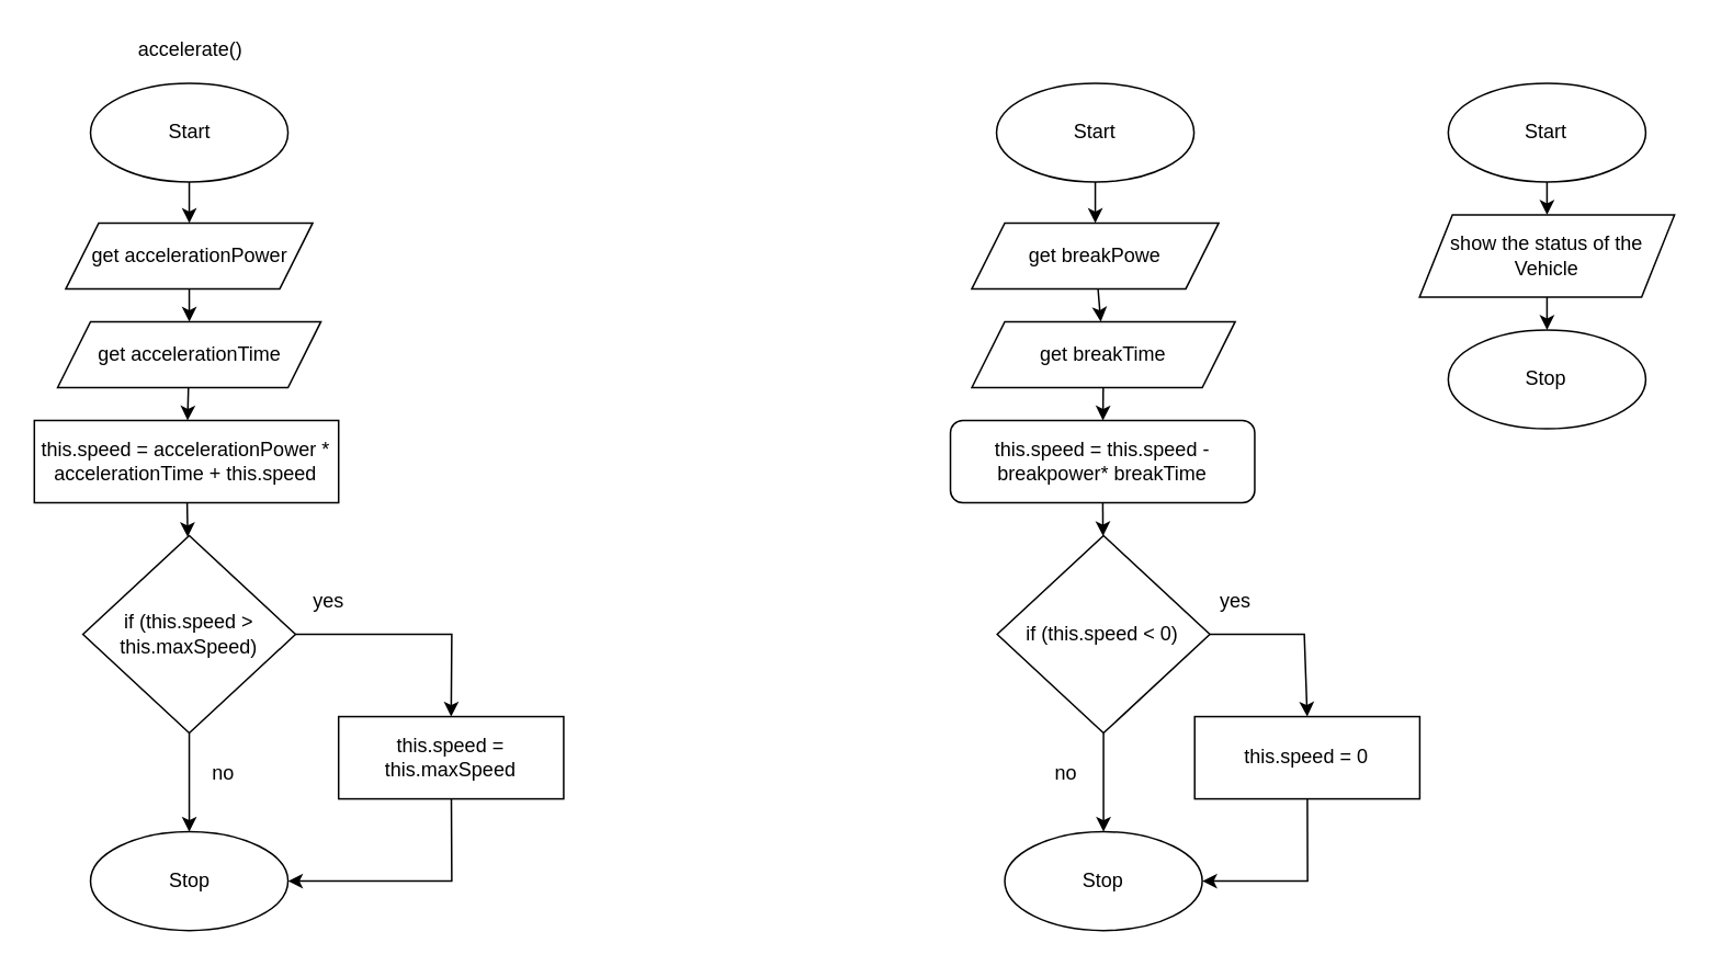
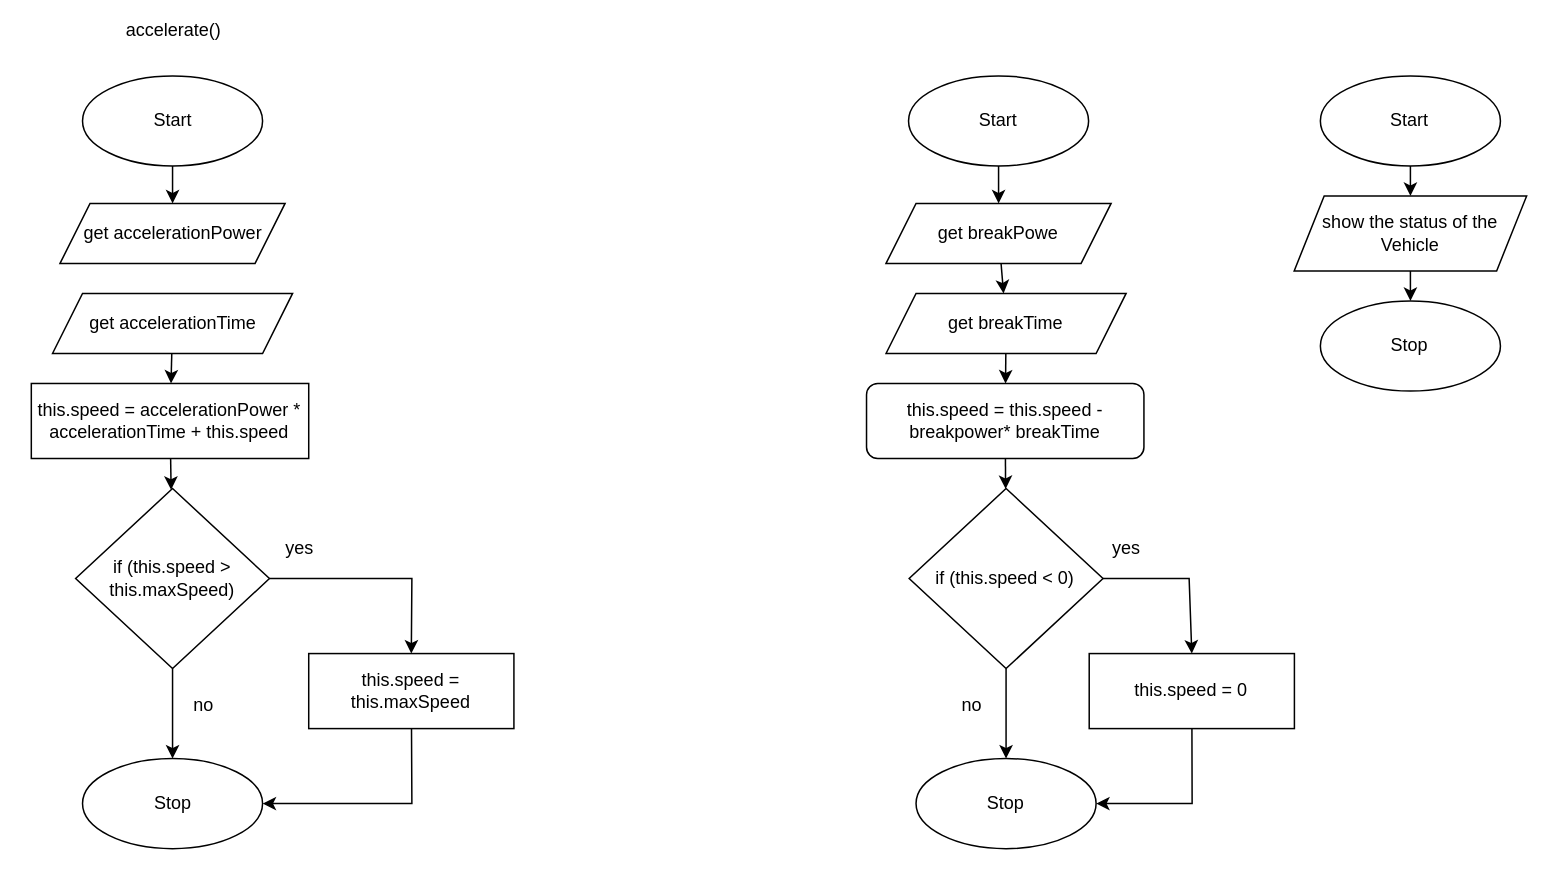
  <mxCell id="0" />
  <mxCell id="1" parent="0" />
  <mxCell id="2" value="" style="edgeStyle=none;html=1;" parent="1" source="3" target="5" edge="1"><mxGeometry relative="1" as="geometry" /></mxCell>
  <mxCell id="3" value="Start" style="ellipse;whiteSpace=wrap;html=1;" parent="1" vertex="1"><mxGeometry x="879.47" y="50" width="120" height="60" as="geometry" /></mxCell>
  <mxCell id="4" value="" style="edgeStyle=none;html=1;" parent="1" source="5" target="6" edge="1"><mxGeometry relative="1" as="geometry" /></mxCell>
  <mxCell id="5" value="show the status of the Vehicle" style="shape=parallelogram;perimeter=parallelogramPerimeter;whiteSpace=wrap;html=1;fixedSize=1;" parent="1" vertex="1"><mxGeometry x="862" y="130" width="154.94" height="50" as="geometry" /></mxCell>
  <mxCell id="6" value="Stop" style="ellipse;whiteSpace=wrap;html=1;" parent="1" vertex="1"><mxGeometry x="879.47" y="200" width="120" height="60" as="geometry" /></mxCell>
  <mxCell id="7" value="" style="edgeStyle=none;html=1;" parent="1" source="8" target="10" edge="1"><mxGeometry relative="1" as="geometry" /></mxCell>
  <mxCell id="8" value="Start" style="ellipse;whiteSpace=wrap;html=1;" parent="1" vertex="1"><mxGeometry x="54.5" y="50" width="120" height="60" as="geometry" /></mxCell>
- <mxCell id="9" value="" style="edgeStyle=none;html=1;" parent="1" source="10" target="17" edge="1"><mxGeometry relative="1" as="geometry" /></mxCell>
  <mxCell id="10" value="get accelerationPower" style="shape=parallelogram;perimeter=parallelogramPerimeter;whiteSpace=wrap;html=1;fixedSize=1;" parent="1" vertex="1"><mxGeometry x="39.5" y="135" width="150" height="40" as="geometry" /></mxCell>
  <mxCell id="11" value="Stop" style="ellipse;whiteSpace=wrap;html=1;" parent="1" vertex="1"><mxGeometry x="54.5" y="505" width="120" height="60" as="geometry" /></mxCell>
- <mxCell id="12" value="accelerate()" style="text;html=1;align=center;verticalAlign=middle;resizable=0;points=[];autosize=1;strokeColor=none;fillColor=none;" parent="1" vertex="1"><mxGeometry x="74.5" y="20" width="80" height="20" as="geometry" /></mxCell>
+ <mxCell id="12" value="accelerate()" style="text;html=1;align=center;verticalAlign=middle;resizable=0;points=[];autosize=1;strokeColor=none;fillColor=none;" parent="1" vertex="1"><mxGeometry x="74.5" y="10" width="80" height="20" as="geometry" /></mxCell>
  <mxCell id="13" value="" style="edgeStyle=none;html=1;" parent="1" source="14" target="21" edge="1"><mxGeometry relative="1" as="geometry" /></mxCell>
  <mxCell id="14" value="Start" style="ellipse;whiteSpace=wrap;html=1;" parent="1" vertex="1"><mxGeometry x="605" y="50" width="120" height="60" as="geometry" /></mxCell>
  <mxCell id="15" value="Stop" style="ellipse;whiteSpace=wrap;html=1;" parent="1" vertex="1"><mxGeometry x="610" y="505" width="120" height="60" as="geometry" /></mxCell>
  <mxCell id="16" value="" style="edgeStyle=none;html=1;" parent="1" source="17" target="19" edge="1"><mxGeometry relative="1" as="geometry" /></mxCell>
  <mxCell id="17" value="get accelerationTime" style="shape=parallelogram;perimeter=parallelogramPerimeter;whiteSpace=wrap;html=1;fixedSize=1;" parent="1" vertex="1"><mxGeometry x="34.5" y="195" width="160" height="40" as="geometry" /></mxCell>
  <mxCell id="18" value="" style="edgeStyle=none;html=1;" parent="1" source="19" target="28" edge="1"><mxGeometry relative="1" as="geometry" /></mxCell>
  <mxCell id="19" value="this.speed = accelerationPower * accelerationTime + this.speed" style="whiteSpace=wrap;html=1;" parent="1" vertex="1"><mxGeometry x="20.37" y="255" width="184.88" height="50" as="geometry" /></mxCell>
  <mxCell id="20" value="" style="edgeStyle=none;html=1;" parent="1" source="21" target="23" edge="1"><mxGeometry relative="1" as="geometry" /></mxCell>
  <mxCell id="21" value="get breakPowe" style="shape=parallelogram;perimeter=parallelogramPerimeter;whiteSpace=wrap;html=1;fixedSize=1;" parent="1" vertex="1"><mxGeometry x="590" y="135" width="150" height="40" as="geometry" /></mxCell>
  <mxCell id="22" value="" style="edgeStyle=none;html=1;" parent="1" source="23" target="25" edge="1"><mxGeometry relative="1" as="geometry" /></mxCell>
  <mxCell id="23" value="get breakTime" style="shape=parallelogram;perimeter=parallelogramPerimeter;whiteSpace=wrap;html=1;fixedSize=1;" parent="1" vertex="1"><mxGeometry x="590" y="195" width="160" height="40" as="geometry" /></mxCell>
  <mxCell id="24" value="" style="edgeStyle=none;rounded=0;html=1;" parent="1" source="25" target="35" edge="1"><mxGeometry relative="1" as="geometry" /></mxCell>
  <mxCell id="25" value="this.speed = this.speed - breakpower* breakTime" style="whiteSpace=wrap;html=1;rounded=1;" parent="1" vertex="1"><mxGeometry x="577" y="255" width="184.88" height="50" as="geometry" /></mxCell>
  <mxCell id="26" style="edgeStyle=none;html=1;entryX=0.5;entryY=0;entryDx=0;entryDy=0;" parent="1" source="28" target="11" edge="1"><mxGeometry relative="1" as="geometry" /></mxCell>
  <mxCell id="27" style="edgeStyle=none;html=1;entryX=0.5;entryY=0;entryDx=0;entryDy=0;rounded=0;" parent="1" source="28" target="30" edge="1"><mxGeometry relative="1" as="geometry"><Array as="points"><mxPoint x="274" y="385" /></Array></mxGeometry></mxCell>
  <mxCell id="28" value="if (this.speed &amp;gt; this.maxSpeed)" style="rhombus;whiteSpace=wrap;html=1;" parent="1" vertex="1"><mxGeometry x="49.9" y="325" width="129.19" height="120" as="geometry" /></mxCell>
  <mxCell id="29" style="edgeStyle=none;html=1;entryX=1;entryY=0.5;entryDx=0;entryDy=0;rounded=0;" parent="1" source="30" target="11" edge="1"><mxGeometry relative="1" as="geometry"><Array as="points"><mxPoint x="274" y="535" /></Array></mxGeometry></mxCell>
  <mxCell id="30" value="this.speed = this.maxSpeed" style="whiteSpace=wrap;html=1;" parent="1" vertex="1"><mxGeometry x="205.25" y="435" width="136.75" height="50" as="geometry" /></mxCell>
  <mxCell id="31" value="yes" style="text;html=1;align=center;verticalAlign=middle;resizable=0;points=[];autosize=1;strokeColor=none;fillColor=none;" parent="1" vertex="1"><mxGeometry x="184.09" y="355" width="30" height="20" as="geometry" /></mxCell>
  <mxCell id="32" value="no" style="text;html=1;align=center;verticalAlign=middle;resizable=0;points=[];autosize=1;strokeColor=none;fillColor=none;" parent="1" vertex="1"><mxGeometry x="119.5" y="460" width="30" height="20" as="geometry" /></mxCell>
  <mxCell id="33" style="edgeStyle=none;rounded=0;html=1;entryX=0.5;entryY=0;entryDx=0;entryDy=0;" parent="1" source="35" target="37" edge="1"><mxGeometry relative="1" as="geometry"><Array as="points"><mxPoint x="792" y="385" /></Array></mxGeometry></mxCell>
  <mxCell id="34" value="" style="edgeStyle=none;rounded=0;html=1;" parent="1" source="35" target="15" edge="1"><mxGeometry relative="1" as="geometry" /></mxCell>
  <mxCell id="35" value="if (this.speed &amp;lt; 0)" style="rhombus;whiteSpace=wrap;html=1;" parent="1" vertex="1"><mxGeometry x="605.41" y="325" width="129.19" height="120" as="geometry" /></mxCell>
  <mxCell id="36" style="edgeStyle=none;rounded=0;html=1;entryX=1;entryY=0.5;entryDx=0;entryDy=0;" parent="1" source="37" target="15" edge="1"><mxGeometry relative="1" as="geometry"><Array as="points"><mxPoint x="794" y="535" /></Array></mxGeometry></mxCell>
  <mxCell id="37" value="this.speed = 0" style="whiteSpace=wrap;html=1;" parent="1" vertex="1"><mxGeometry x="725.41" y="435" width="136.75" height="50" as="geometry" /></mxCell>
  <mxCell id="38" value="yes" style="text;html=1;align=center;verticalAlign=middle;resizable=0;points=[];autosize=1;strokeColor=none;fillColor=none;" parent="1" vertex="1"><mxGeometry x="734.6" y="355" width="30" height="20" as="geometry" /></mxCell>
  <mxCell id="39" value="no" style="text;html=1;align=center;verticalAlign=middle;resizable=0;points=[];autosize=1;strokeColor=none;fillColor=none;" parent="1" vertex="1"><mxGeometry x="632" y="460" width="30" height="20" as="geometry" /></mxCell>
